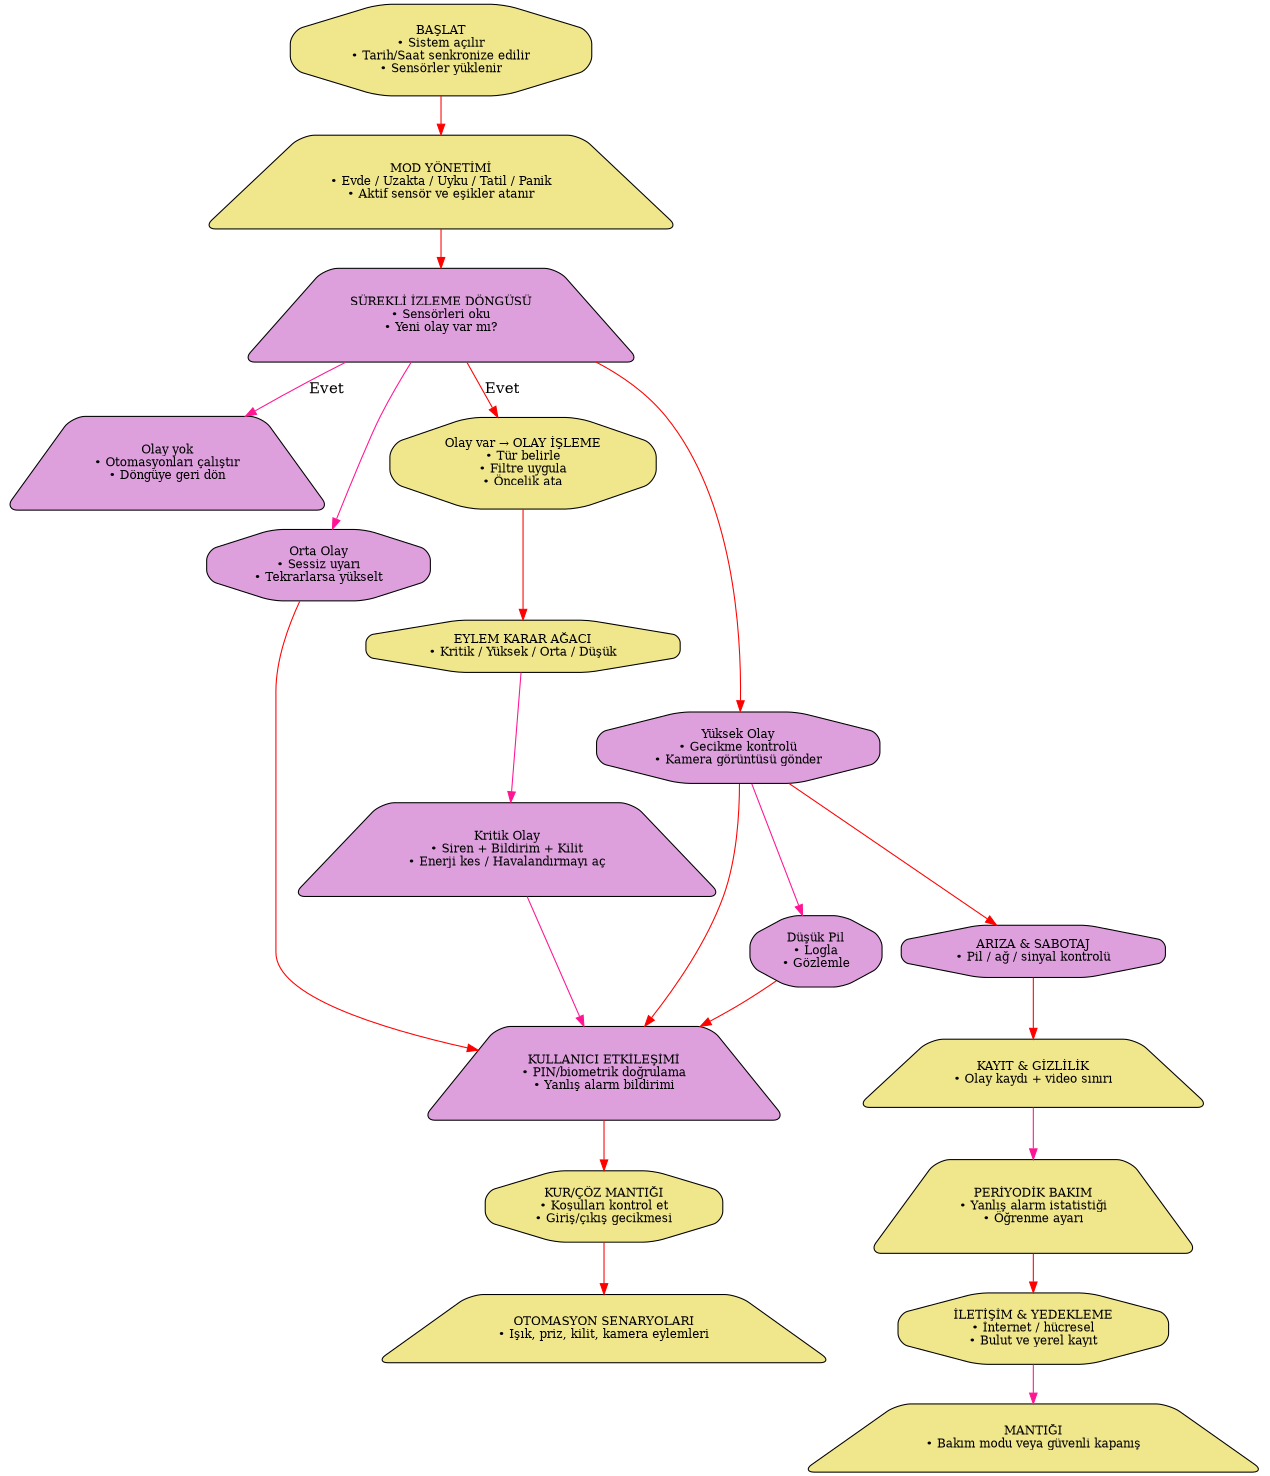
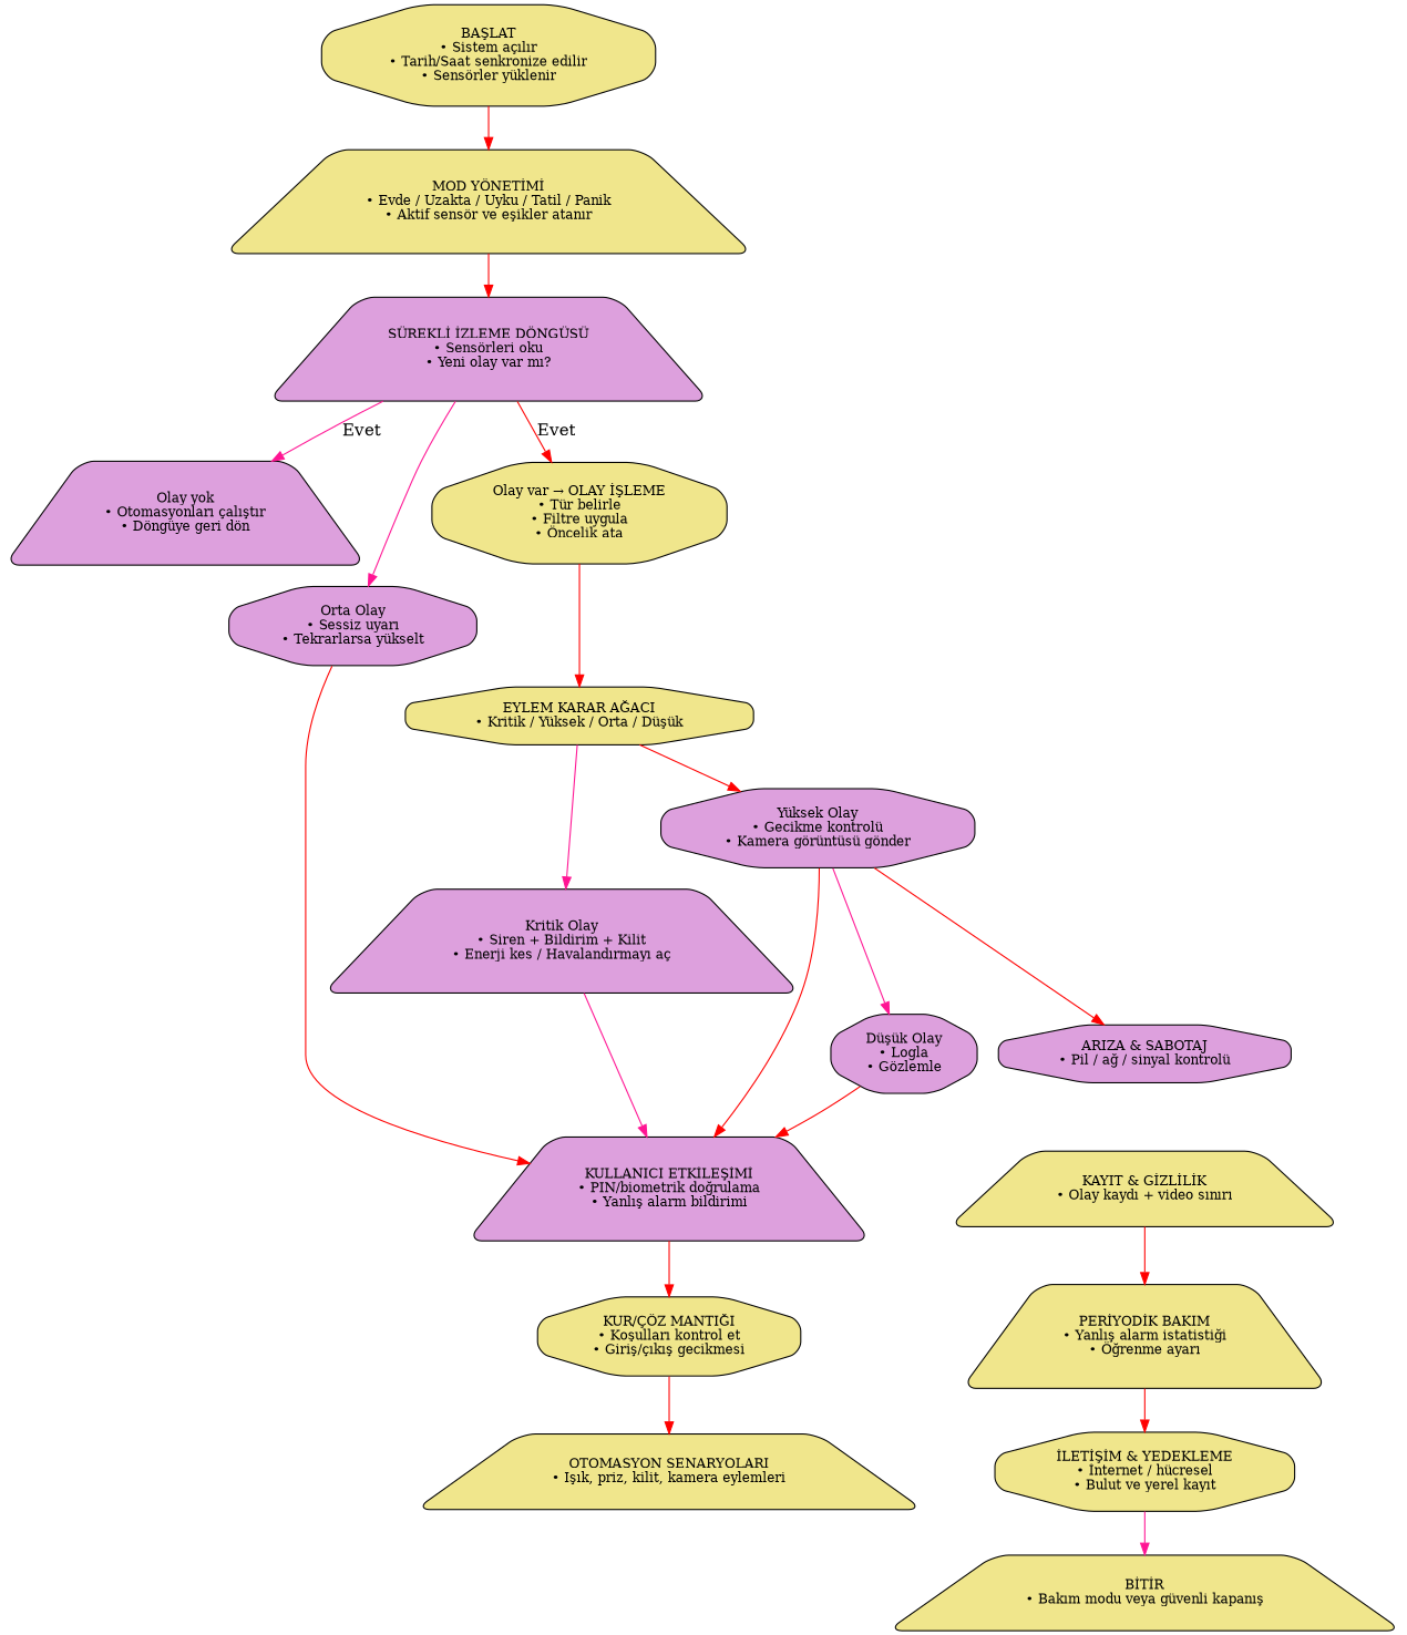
  digraph {
    rankdir=TB
    node [fillcolor=khaki fontsize=11 shape=octagon style="rounded,filled"]
    edge [color=red]
    n1 [label="BAŞLAT\n• Sistem açılır\n• Tarih/Saat senkronize edilir\n• Sensörler yüklenir"]
    n2 [label="MOD YÖNETİMİ\n• Evde / Uzakta / Uyku / Tatil / Panik\n• Aktif sensör ve eşikler atanır" shape=trapezium]
    n3 [fillcolor=plum label="SÜREKLİ İZLEME DÖNGÜSÜ\n• Sensörleri oku\n• Yeni olay var mı?" shape=trapezium]
    n4 [fillcolor=plum label="Olay yok\n• Otomasyonları çalıştır\n• Döngüye geri dön" shape=trapezium]
    n5 [label="Olay var → OLAY İŞLEME\n• Tür belirle\n• Filtre uygula\n• Öncelik ata"]
    n6 [fillcolor=plum label="Orta Olay\n• Sessiz uyarı\n• Tekrarlarsa yükselt"]
    n7 [label="EYLEM KARAR AĞACI\n• Kritik / Yüksek / Orta / Düşük"]
    n8 [fillcolor=plum label="Kritik Olay\n• Siren + Bildirim + Kilit\n• Enerji kes / Havalandırmayı aç" shape=trapezium]
    n9 [fillcolor=plum label="Yüksek Olay\n• Gecikme kontrolü\n• Kamera görüntüsü gönder"]
    n10 [fillcolor=plum label="KULLANICI ETKİLEŞİMİ\n• PIN/biometrik doğrulama\n• Yanlış alarm bildirimi" shape=trapezium]
-   n11 [fillcolor=plum label="Düşük Pil\n• Logla\n• Gözlemle"]
+   n11 [fillcolor=plum label="Düşük Olay\n• Logla\n• Gözlemle"]
    n12 [fillcolor=plum label="ARIZA & SABOTAJ\n• Pil / ağ / sinyal kontrolü"]
    n13 [label="KUR/ÇÖZ MANTIĞI\n• Koşulları kontrol et\n• Giriş/çıkış gecikmesi"]
    n14 [label="OTOMASYON SENARYOLARI\n• Işık, priz, kilit, kamera eylemleri" shape=trapezium]
    n15 [label="KAYIT & GİZLİLİK\n• Olay kaydı + video sınırı" shape=trapezium]
    n16 [label="PERİYODİK BAKIM\n• Yanlış alarm istatistiği\n• Öğrenme ayarı" shape=trapezium]
    n17 [label="İLETİŞİM & YEDEKLEME\n• İnternet / hücresel\n• Bulut ve yerel kayıt"]
-   n18 [label="MANTIĞI\n• Bakım modu veya güvenli kapanış" shape=trapezium]
+   n18 [label="BİTİR\n• Bakım modu veya güvenli kapanış" shape=trapezium]
    n1 -> n2
    n2 -> n3
    n3 -> n4 [color=deeppink label=Evet]
    n3 -> n5 [label=Evet]
    n3 -> n6 [color=deeppink]
    n5 -> n7
    n6 -> n10
    n7 -> n8 [color=deeppink]
-   n3 -> n9
+   n7 -> n9
    n8 -> n10 [color=deeppink]
    n9 -> n10
    n9 -> n11 [color=deeppink]
    n9 -> n12
    n10 -> n13
    n11 -> n10
-   n12 -> n15
    n13 -> n14
-   n15 -> n16 [color=deeppink]
+   n15 -> n16
    n16 -> n17
    n17 -> n18 [color=deeppink]
  }
